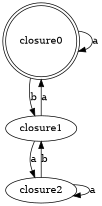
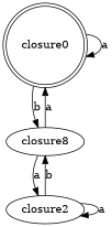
  digraph {
    closure0 [shape=doublecircle]
-   closure1
+   closure1 [label=closure8]
    closure2
    closure0 -> closure0 [label=a]
    closure0 -> closure1 [label=b]
    closure1 -> closure0 [label=a]
    closure1 -> closure2 [label=a]
    closure2 -> closure1 [label=b]
    closure2 -> closure2 [label=a]
  }
